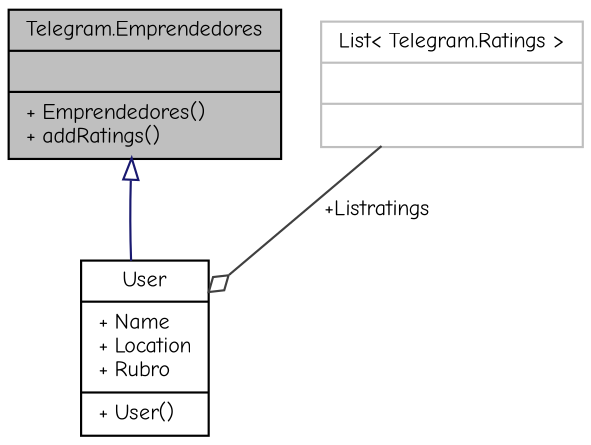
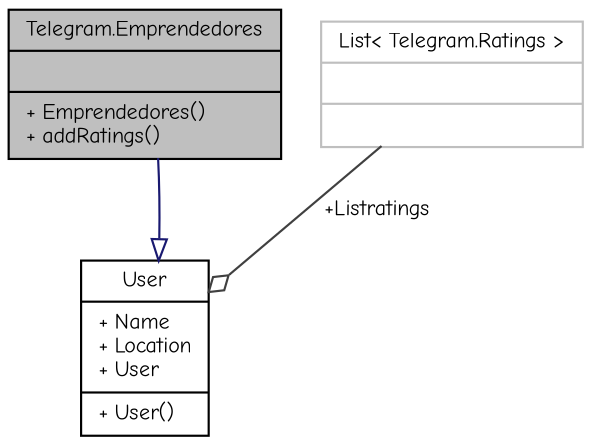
  digraph {
    fontname="Comic Neue"
    node [color=black fillcolor=white fontname="Comic Neue" fontsize=10 shape=record style=filled]
    edge [fontname="Comic Neue" fontsize=10 labelfontname=Helvetica labelfontsize=10 style=solid]
    n1 [fillcolor=grey75 fontcolor=black height=0.2 label="{Telegram.Emprendedores\n||+ Emprendedores()\l+ addRatings()\l}" width=0.4]
-   n2 [height=0.2 label="{User\n|+ Name\l+ Location\l+ Rubro\l|+ User()\l}" width=0.4]
+   n2 [height=0.2 label="{User\n|+ Name\l+ Location\l+ User\l|+ User()\l}" width=0.4]
    n3 [color=grey75 height=0.2 label="{List\< Telegram.Ratings \>\n||}" width=0.4]
-   n1 -> n2 [arrowtail=onormal color=midnightblue dir=back]
+   n2 -> n1 [arrowtail=onormal color=midnightblue dir=back]
    n3 -> n2 [arrowhead=odiamond color=grey25 label=" +Listratings"]
  }
